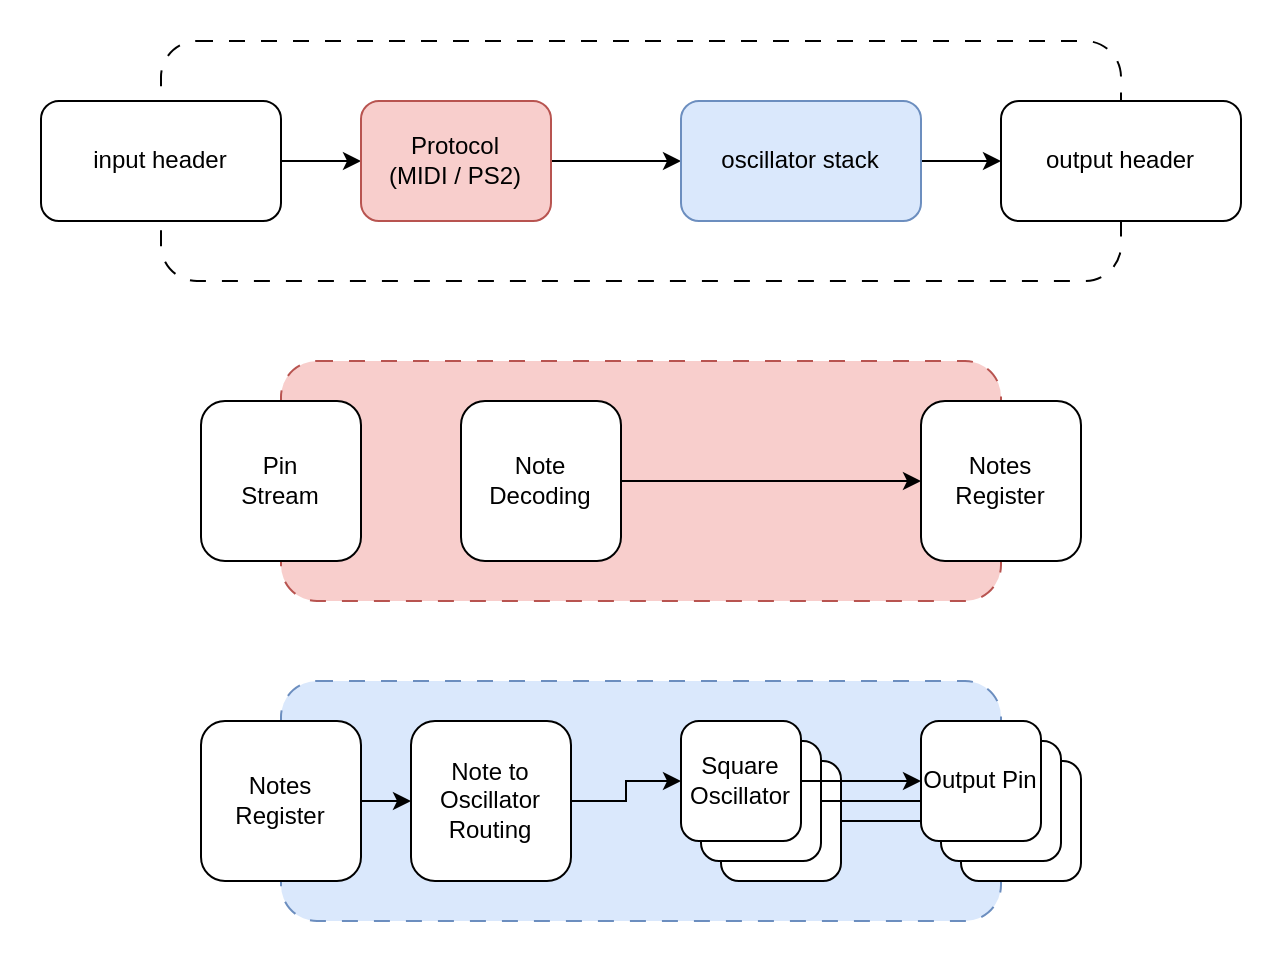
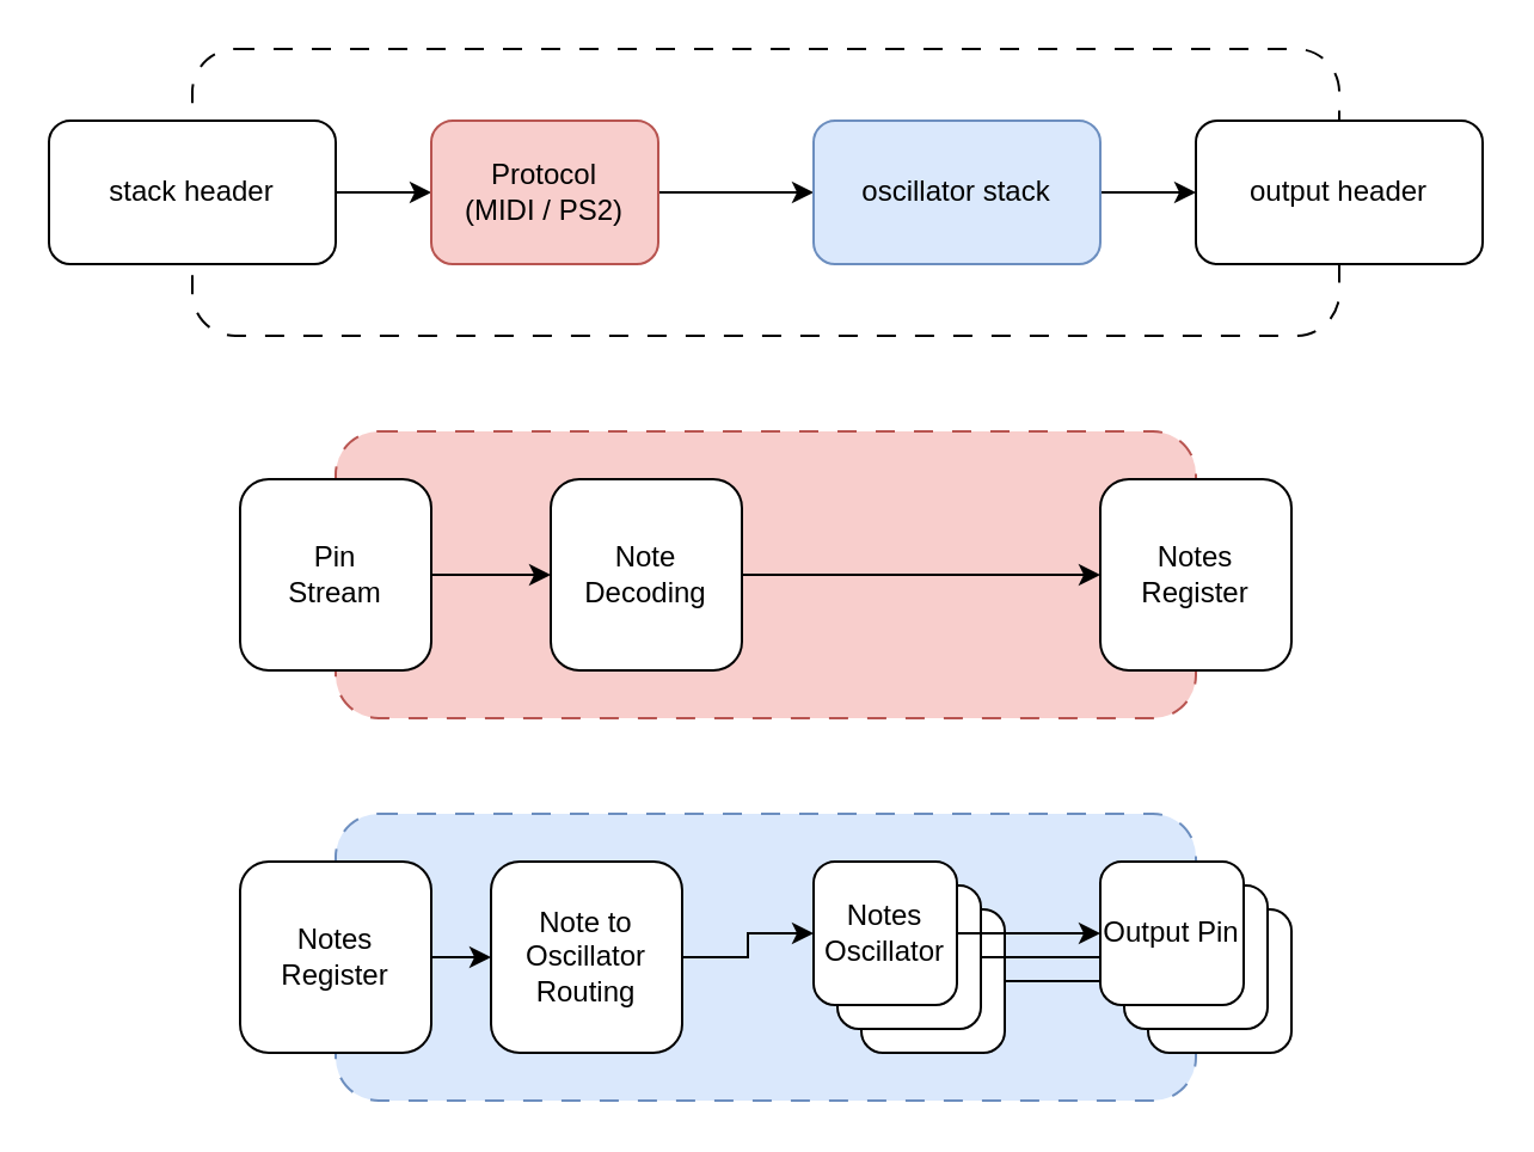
  <mxCell id="0" />
  <mxCell id="1" parent="0" />
  <mxCell id="2" value="" style="rounded=1;whiteSpace=wrap;html=1;dashed=1;dashPattern=8 8;fillColor=#dae8fc;strokeColor=#6c8ebf;" vertex="1" parent="1"><mxGeometry x="140" y="340" width="360" height="120" as="geometry" /></mxCell>
  <mxCell id="3" value="" style="rounded=1;whiteSpace=wrap;html=1;dashed=1;dashPattern=8 8;fillColor=none;" vertex="1" parent="1"><mxGeometry x="80" y="20" width="480" height="120" as="geometry" /></mxCell>
  <mxCell id="4" style="edgeStyle=orthogonalEdgeStyle;rounded=0;orthogonalLoop=1;jettySize=auto;html=1;exitX=1;exitY=0.5;exitDx=0;exitDy=0;entryX=0;entryY=0.5;entryDx=0;entryDy=0;" edge="1" parent="1" source="5" target="7"><mxGeometry relative="1" as="geometry"><mxPoint x="150" y="80" as="targetPoint" /></mxGeometry></mxCell>
- <mxCell id="5" value="input header" style="rounded=1;whiteSpace=wrap;html=1;" vertex="1" parent="1"><mxGeometry x="20" y="50" width="120" height="60" as="geometry" /></mxCell>
+ <mxCell id="5" value="stack header" style="rounded=1;whiteSpace=wrap;html=1;" vertex="1" parent="1"><mxGeometry x="20" y="50" width="120" height="60" as="geometry" /></mxCell>
  <mxCell id="6" style="edgeStyle=orthogonalEdgeStyle;rounded=0;orthogonalLoop=1;jettySize=auto;html=1;" edge="1" parent="1" source="7" target="9"><mxGeometry relative="1" as="geometry" /></mxCell>
  <mxCell id="7" value="&lt;div&gt;Protocol&lt;/div&gt;&lt;div&gt;(MIDI / PS2)&lt;/div&gt;" style="rounded=1;whiteSpace=wrap;html=1;fillColor=#f8cecc;strokeColor=#b85450;" vertex="1" parent="1"><mxGeometry x="180" y="50" width="95" height="60" as="geometry" /></mxCell>
  <mxCell id="8" style="edgeStyle=orthogonalEdgeStyle;rounded=0;orthogonalLoop=1;jettySize=auto;html=1;exitX=1;exitY=0.5;exitDx=0;exitDy=0;" edge="1" parent="1" source="9"><mxGeometry relative="1" as="geometry"><mxPoint x="500" y="80" as="targetPoint" /></mxGeometry></mxCell>
  <mxCell id="9" value="oscillator stack" style="rounded=1;whiteSpace=wrap;html=1;fillColor=#dae8fc;strokeColor=#6c8ebf;" vertex="1" parent="1"><mxGeometry x="340" y="50" width="120" height="60" as="geometry" /></mxCell>
  <mxCell id="10" value="output header" style="rounded=1;whiteSpace=wrap;html=1;" vertex="1" parent="1"><mxGeometry x="500" y="50" width="120" height="60" as="geometry" /></mxCell>
  <mxCell id="11" style="edgeStyle=orthogonalEdgeStyle;rounded=0;orthogonalLoop=1;jettySize=auto;html=1;" edge="1" parent="1" source="12"><mxGeometry relative="1" as="geometry"><mxPoint x="480" y="410" as="targetPoint" /></mxGeometry></mxCell>
  <mxCell id="12" value="" style="rounded=1;whiteSpace=wrap;html=1;" vertex="1" parent="1"><mxGeometry x="360" y="380" width="60" height="60" as="geometry" /></mxCell>
  <mxCell id="13" value="" style="rounded=1;whiteSpace=wrap;html=1;" vertex="1" parent="1"><mxGeometry x="480" y="380" width="60" height="60" as="geometry" /></mxCell>
  <mxCell id="14" style="edgeStyle=orthogonalEdgeStyle;rounded=0;orthogonalLoop=1;jettySize=auto;html=1;" edge="1" parent="1" source="15"><mxGeometry relative="1" as="geometry"><mxPoint x="470" y="400" as="targetPoint" /></mxGeometry></mxCell>
  <mxCell id="15" value="" style="rounded=1;whiteSpace=wrap;html=1;" vertex="1" parent="1"><mxGeometry x="350" y="370" width="60" height="60" as="geometry" /></mxCell>
  <mxCell id="16" value="" style="rounded=1;whiteSpace=wrap;html=1;" vertex="1" parent="1"><mxGeometry x="470" y="370" width="60" height="60" as="geometry" /></mxCell>
  <mxCell id="17" style="edgeStyle=orthogonalEdgeStyle;rounded=0;orthogonalLoop=1;jettySize=auto;html=1;" edge="1" parent="1" source="18"><mxGeometry relative="1" as="geometry"><mxPoint x="460" y="390" as="targetPoint" /></mxGeometry></mxCell>
- <mxCell id="18" value="Square Oscillator" style="rounded=1;whiteSpace=wrap;html=1;" vertex="1" parent="1"><mxGeometry x="340" y="360" width="60" height="60" as="geometry" /></mxCell>
+ <mxCell id="18" value="Notes Oscillator" style="rounded=1;whiteSpace=wrap;html=1;" vertex="1" parent="1"><mxGeometry x="340" y="360" width="60" height="60" as="geometry" /></mxCell>
  <mxCell id="19" value="Output Pin" style="rounded=1;whiteSpace=wrap;html=1;" vertex="1" parent="1"><mxGeometry x="460" y="360" width="60" height="60" as="geometry" /></mxCell>
  <mxCell id="20" style="edgeStyle=orthogonalEdgeStyle;rounded=0;orthogonalLoop=1;jettySize=auto;html=1;exitX=1;exitY=0.5;exitDx=0;exitDy=0;entryX=0;entryY=0.5;entryDx=0;entryDy=0;" edge="1" parent="1" source="21" target="23"><mxGeometry relative="1" as="geometry" /></mxCell>
  <mxCell id="21" value="&lt;div&gt;Notes&lt;/div&gt;&lt;div&gt;Register&lt;/div&gt;" style="rounded=1;whiteSpace=wrap;html=1;" vertex="1" parent="1"><mxGeometry x="100" y="360" width="80" height="80" as="geometry" /></mxCell>
  <mxCell id="22" style="edgeStyle=orthogonalEdgeStyle;rounded=0;orthogonalLoop=1;jettySize=auto;html=1;entryX=0;entryY=0.5;entryDx=0;entryDy=0;" edge="1" parent="1" source="23" target="18"><mxGeometry relative="1" as="geometry" /></mxCell>
  <mxCell id="23" value="Note to Oscillator Routing" style="rounded=1;whiteSpace=wrap;html=1;" vertex="1" parent="1"><mxGeometry x="205" y="360" width="80" height="80" as="geometry" /></mxCell>
  <mxCell id="24" value="" style="rounded=1;whiteSpace=wrap;html=1;fillColor=#f8cecc;strokeColor=#b85450;dashed=1;dashPattern=8 8;" vertex="1" parent="1"><mxGeometry x="140" y="180" width="360" height="120" as="geometry" /></mxCell>
+ <mxCell id="25" style="edgeStyle=orthogonalEdgeStyle;rounded=0;orthogonalLoop=1;jettySize=auto;html=1;" edge="1" parent="1" source="26" target="29"><mxGeometry relative="1" as="geometry" /></mxCell>
  <mxCell id="26" value="&lt;div&gt;Pin&lt;/div&gt;&lt;div&gt;Stream&lt;/div&gt;" style="rounded=1;whiteSpace=wrap;html=1;" vertex="1" parent="1"><mxGeometry x="100" y="200" width="80" height="80" as="geometry" /></mxCell>
  <mxCell id="27" value="&lt;div&gt;Notes&lt;/div&gt;&lt;div&gt;Register&lt;/div&gt;" style="rounded=1;whiteSpace=wrap;html=1;" vertex="1" parent="1"><mxGeometry x="460" y="200" width="80" height="80" as="geometry" /></mxCell>
  <mxCell id="28" style="edgeStyle=orthogonalEdgeStyle;rounded=0;orthogonalLoop=1;jettySize=auto;html=1;entryX=0;entryY=0.5;entryDx=0;entryDy=0;" edge="1" parent="1" source="29" target="27"><mxGeometry relative="1" as="geometry" /></mxCell>
  <mxCell id="29" value="&lt;div&gt;Note&lt;/div&gt;&lt;div&gt;Decoding&lt;/div&gt;" style="rounded=1;whiteSpace=wrap;html=1;" vertex="1" parent="1"><mxGeometry x="230" y="200" width="80" height="80" as="geometry" /></mxCell>
